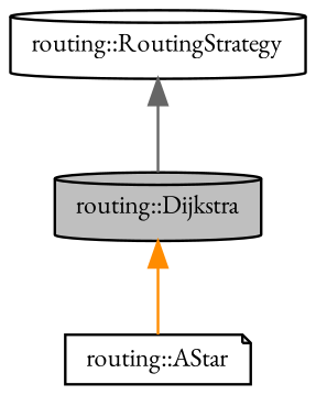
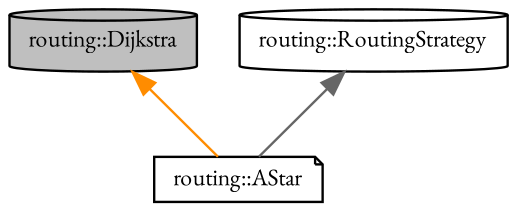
  digraph {
    fontname="EB Garamond"
    node [color=black fillcolor=white fontname="EB Garamond" fontsize=10 shape=cylinder style=filled]
    edge [dir=back fontname="EB Garamond" fontsize=10 labelfontname=Helvetica labelfontsize=10 style=solid]
    n1 [fillcolor=grey75 fontcolor=black height=0.2 label="routing::Dijkstra" width=0.4]
    n2 [height=0.2 label="routing::AStar" shape=note width=0.4]
    n3 [height=0.2 label="routing::RoutingStrategy" width=0.4]
    n1 -> n2 [color=darkorange]
-   n3 -> n1 [color=gray40]
+   n3 -> n2 [color=gray40]
  }
